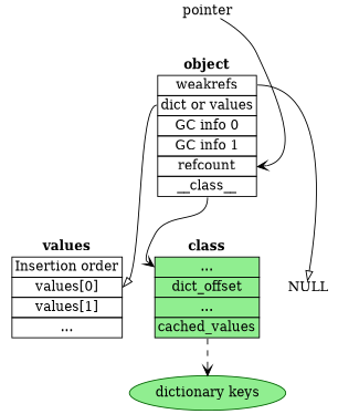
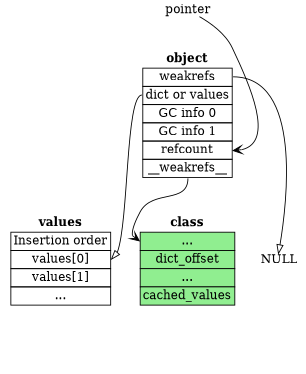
  digraph {
    rankdir=TB
    node [shape=none]
    edge [arrowhead=vee style=solid]
-   n1 [label=<<table border="0" cellspacing="0">                     <tr><td><b>object</b></td></tr>                     <tr><td port="w" border="1">weakrefs</td></tr>                     <tr><td port="dv" border="1">dict or values</td></tr>                     <tr><td border="1" >GC info 0</td></tr>                     <tr><td border="1" >GC info 1</td></tr>                     <tr><td port="r" border="1" >refcount</td></tr>                     <tr><td port="h" border="1" >__class__</td></tr>                 </table>>]
+   n1 [label=<<table border="0" cellspacing="0">                     <tr><td><b>object</b></td></tr>                     <tr><td port="w" border="1">weakrefs</td></tr>                     <tr><td port="dv" border="1">dict or values</td></tr>                     <tr><td border="1" >GC info 0</td></tr>                     <tr><td border="1" >GC info 1</td></tr>                     <tr><td port="r" border="1" >refcount</td></tr>                     <tr><td port="h" border="1" >__weakrefs__</td></tr>                 </table>>]
    n2 [label=<<table border="0" cellspacing="0">                     <tr><td><b>values</b></td></tr>                     <tr><td border="1">Insertion order</td></tr>                     <tr><td port="0" border="1">values[0]</td></tr>                     <tr><td border="1">values[1]</td></tr>                     <tr><td border="1">...</td></tr>                 </table>>]
    n3 [label=<<table border="0" cellspacing="0">                     <tr><td><b>class</b></td></tr>                     <tr><td port="head" bgcolor="lightgreen" border="1">...</td></tr>                     <tr><td border="1" bgcolor="lightgreen">dict_offset</td></tr>                     <tr><td border="1" bgcolor="lightgreen">...</td></tr>                     <tr><td port="k" border="1" bgcolor="lightgreen">cached_values</td></tr>                 </table>>]
    n4 [color=darkgreen label=" NULL" shape=plain]
-   n5 [color=darkgreen fillcolor=lightgreen label="dictionary keys" style=filled shape=""]
    n6 [color=darkgreen label=pointer shape=plain]
    n1 -> n2 [arrowhead=onormal headport=0 tailport=dv]
    n1 -> n3 [headport=head tailport=h]
    n1 -> n4 [arrowhead=onormal tailport=w]
-   n3 -> n5 [style=dashed tailport=k]
    n6 -> n1 [headport=r]
  }
